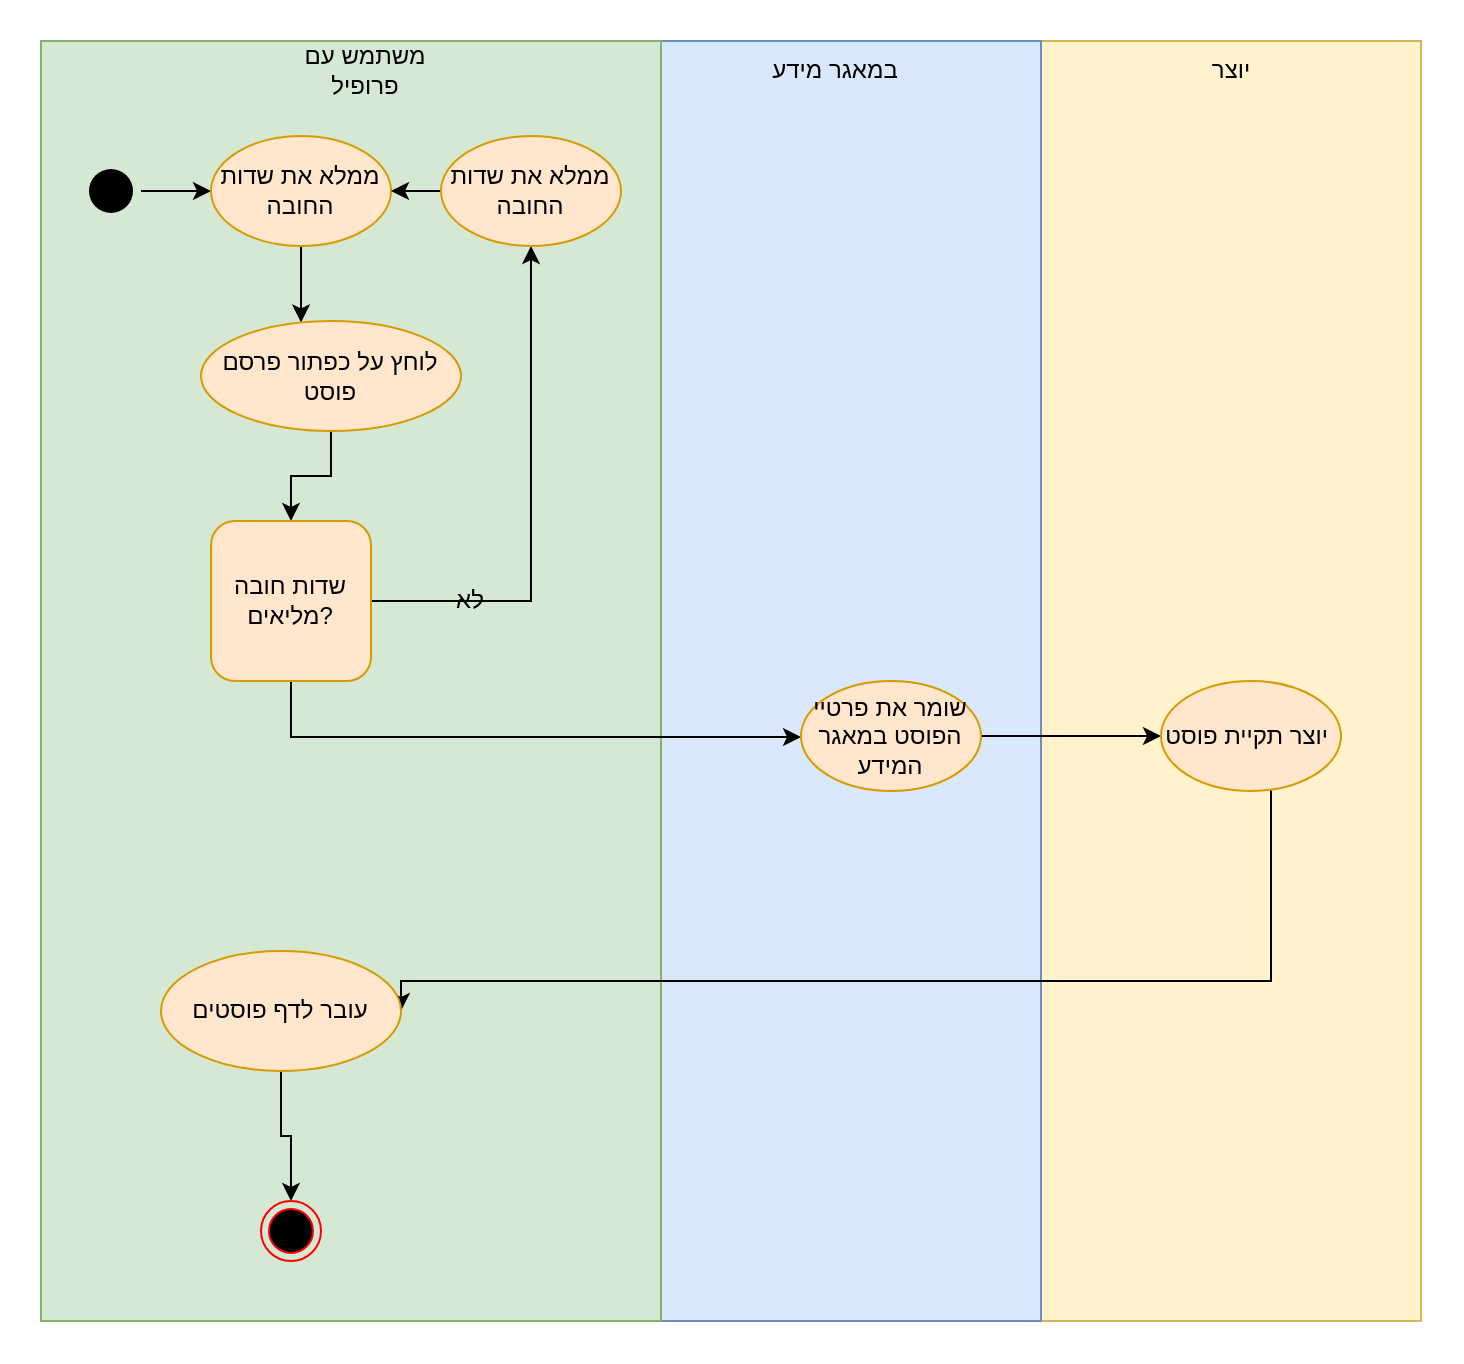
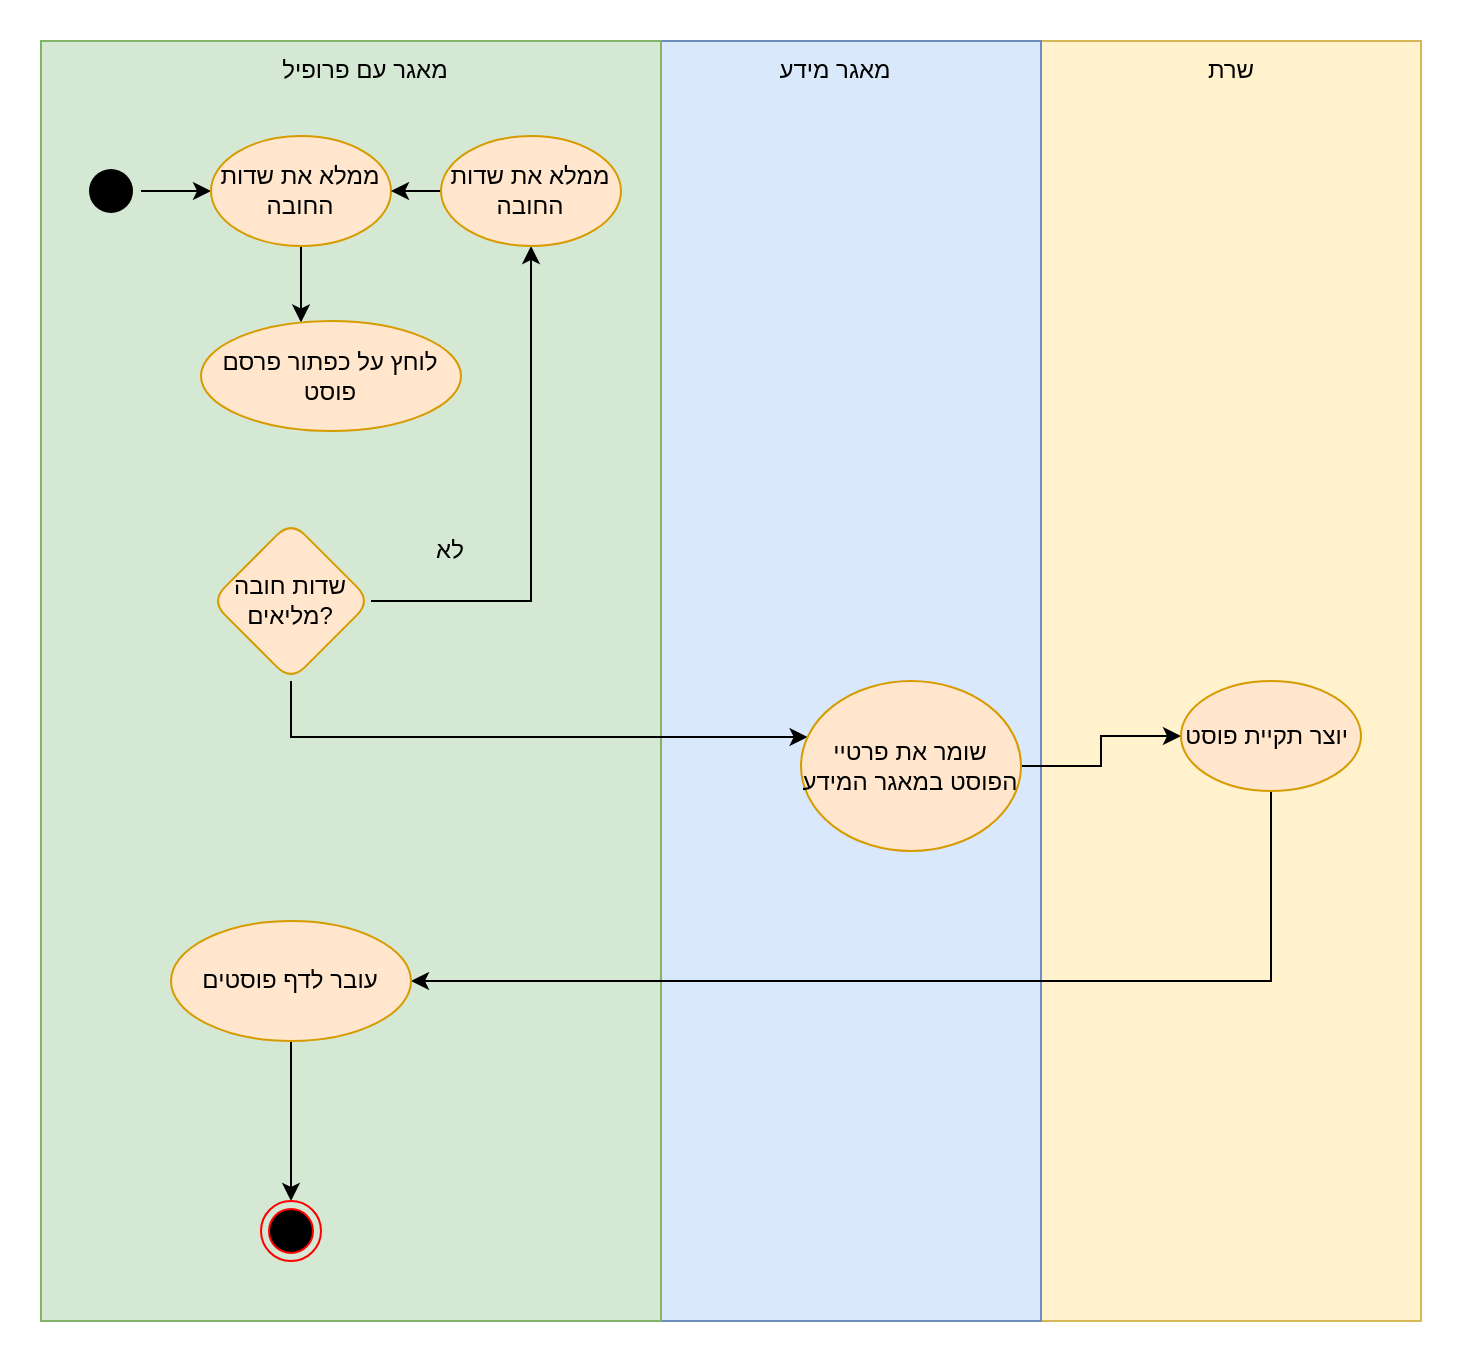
  <mxCell id="0" />
  <mxCell id="1" parent="0" />
  <mxCell id="2" value="" style="whiteSpace=wrap;html=1;fillColor=#fff2cc;strokeColor=#d6b656;" parent="1" vertex="1"><mxGeometry x="520" y="20" width="190" height="640" as="geometry" /></mxCell>
  <mxCell id="3" value="" style="whiteSpace=wrap;html=1;fillColor=#dae8fc;strokeColor=#6c8ebf;" parent="1" vertex="1"><mxGeometry x="330" y="20" width="190" height="640" as="geometry" /></mxCell>
  <mxCell id="4" value="" style="whiteSpace=wrap;html=1;fillColor=#d5e8d4;strokeColor=#82b366;" parent="1" vertex="1"><mxGeometry x="20" y="20" width="310" height="640" as="geometry" /></mxCell>
  <mxCell id="5" style="edgeStyle=orthogonalEdgeStyle;rounded=0;orthogonalLoop=1;jettySize=auto;html=1;" parent="1" source="6" target="8" edge="1"><mxGeometry relative="1" as="geometry" /></mxCell>
  <mxCell id="6" value="" style="ellipse;html=1;shape=endState;fillColor=#000000;strokeColor=none;" parent="1" vertex="1"><mxGeometry x="40" y="80" width="30" height="30" as="geometry" /></mxCell>
  <mxCell id="7" value="" style="edgeStyle=orthogonalEdgeStyle;rounded=0;orthogonalLoop=1;jettySize=auto;html=1;" parent="1" source="8" target="10" edge="1"><mxGeometry relative="1" as="geometry"><mxPoint x="165" y="115" as="sourcePoint" /><mxPoint x="165" y="195" as="targetPoint" /><Array as="points"><mxPoint x="145" y="195" /><mxPoint x="135" y="195" /></Array></mxGeometry></mxCell>
  <mxCell id="8" value="ממלא את שדות החובה" style="ellipse;whiteSpace=wrap;html=1;rounded=1;fillColor=#ffe6cc;strokeColor=#d79b00;" parent="1" vertex="1"><mxGeometry x="105" y="67.5" width="90" height="55" as="geometry" /></mxCell>
- <mxCell id="9" value="" style="edgeStyle=orthogonalEdgeStyle;rounded=0;orthogonalLoop=1;jettySize=auto;html=1;" parent="1" source="10" target="13" edge="1"><mxGeometry relative="1" as="geometry" /></mxCell>
  <mxCell id="10" value="לוחץ על כפתור פרסם פוסט" style="ellipse;whiteSpace=wrap;html=1;rounded=1;fillColor=#ffe6cc;strokeColor=#d79b00;" parent="1" vertex="1"><mxGeometry x="100" y="160" width="130" height="55" as="geometry" /></mxCell>
  <mxCell id="11" style="edgeStyle=orthogonalEdgeStyle;rounded=0;orthogonalLoop=1;jettySize=auto;html=1;" parent="1" source="13" target="15" edge="1"><mxGeometry relative="1" as="geometry" /></mxCell>
  <mxCell id="12" style="edgeStyle=orthogonalEdgeStyle;rounded=0;orthogonalLoop=1;jettySize=auto;html=1;" parent="1" source="13" target="17" edge="1"><mxGeometry relative="1" as="geometry"><Array as="points"><mxPoint x="145" y="368" /></Array></mxGeometry></mxCell>
- <mxCell id="13" value="שדות חובה מליאים?" style="whiteSpace=wrap;html=1;fillColor=#ffe6cc;strokeColor=#d79b00;rounded=1;" parent="1" vertex="1"><mxGeometry x="105" y="260" width="80" height="80" as="geometry" /></mxCell>
+ <mxCell id="13" value="שדות חובה מליאים?" style="rhombus;whiteSpace=wrap;html=1;rounded=1;fillColor=#ffe6cc;strokeColor=#d79b00;" parent="1" vertex="1"><mxGeometry x="105" y="260" width="80" height="80" as="geometry" /></mxCell>
  <mxCell id="14" style="edgeStyle=orthogonalEdgeStyle;rounded=0;orthogonalLoop=1;jettySize=auto;html=1;" parent="1" source="15" target="8" edge="1"><mxGeometry relative="1" as="geometry" /></mxCell>
  <mxCell id="15" value="ממלא את שדות החובה" style="ellipse;whiteSpace=wrap;html=1;rounded=1;fillColor=#ffe6cc;strokeColor=#d79b00;" parent="1" vertex="1"><mxGeometry x="220" y="67.5" width="90" height="55" as="geometry" /></mxCell>
  <mxCell id="16" style="edgeStyle=orthogonalEdgeStyle;rounded=0;orthogonalLoop=1;jettySize=auto;html=1;" parent="1" source="17" target="19" edge="1"><mxGeometry relative="1" as="geometry" /></mxCell>
- <mxCell id="17" value="שומר את פרטיי הפוסט במאגר המידע" style="ellipse;whiteSpace=wrap;html=1;rounded=1;fillColor=#ffe6cc;strokeColor=#d79b00;" parent="1" vertex="1"><mxGeometry x="400" y="340" width="90" height="55" as="geometry" /></mxCell>
+ <mxCell id="17" value="שומר את פרטיי הפוסט במאגר המידע" style="ellipse;whiteSpace=wrap;html=1;rounded=1;fillColor=#ffe6cc;strokeColor=#d79b00;" parent="1" vertex="1"><mxGeometry x="400" y="340" width="110" height="85" as="geometry" /></mxCell>
  <mxCell id="18" style="edgeStyle=orthogonalEdgeStyle;rounded=0;orthogonalLoop=1;jettySize=auto;html=1;entryX=1;entryY=0.5;entryDx=0;entryDy=0;" parent="1" source="19" target="21" edge="1"><mxGeometry relative="1" as="geometry"><Array as="points"><mxPoint x="635" y="490" /></Array></mxGeometry></mxCell>
- <mxCell id="19" value="יוצר תקיית פוסט&amp;nbsp;" style="ellipse;whiteSpace=wrap;html=1;rounded=1;fillColor=#ffe6cc;strokeColor=#d79b00;" parent="1" vertex="1"><mxGeometry x="580" y="340" width="90" height="55" as="geometry" /></mxCell>
+ <mxCell id="19" value="יוצר תקיית פוסט&amp;nbsp;" style="ellipse;whiteSpace=wrap;html=1;rounded=1;fillColor=#ffe6cc;strokeColor=#d79b00;" parent="1" vertex="1"><mxGeometry x="590" y="340" width="90" height="55" as="geometry" /></mxCell>
  <mxCell id="20" style="edgeStyle=orthogonalEdgeStyle;rounded=0;orthogonalLoop=1;jettySize=auto;html=1;" parent="1" source="21" target="22" edge="1"><mxGeometry relative="1" as="geometry" /></mxCell>
- <mxCell id="21" value="עובר לדף פוסטים" style="ellipse;whiteSpace=wrap;html=1;fillColor=#ffe6cc;strokeColor=#d79b00;rounded=1;" parent="1" vertex="1"><mxGeometry x="80" y="475" width="120" height="60" as="geometry" /></mxCell>
+ <mxCell id="21" value="עובר לדף פוסטים" style="ellipse;whiteSpace=wrap;html=1;fillColor=#ffe6cc;strokeColor=#d79b00;rounded=1;" parent="1" vertex="1"><mxGeometry x="85" y="460" width="120" height="60" as="geometry" /></mxCell>
  <mxCell id="22" value="" style="ellipse;html=1;shape=endState;fillColor=#000000;strokeColor=#ff0000;rounded=1;" parent="1" vertex="1"><mxGeometry x="130" y="600" width="30" height="30" as="geometry" /></mxCell>
- <mxCell id="23" value="לא" style="text;html=1;strokeColor=none;fillColor=none;align=center;verticalAlign=middle;whiteSpace=wrap;rounded=0;" parent="1" vertex="1"><mxGeometry x="205" y="285" width="60" height="30" as="geometry" /></mxCell>
- <mxCell id="24" value="משתמש עם פרופיל" style="text;html=1;strokeColor=none;fillColor=none;align=center;verticalAlign=middle;whiteSpace=wrap;rounded=0;" parent="1" vertex="1"><mxGeometry x="135" y="20" width="95" height="30" as="geometry" /></mxCell>
- <mxCell id="25" value="במאגר מידע" style="text;html=1;strokeColor=none;fillColor=none;align=center;verticalAlign=middle;whiteSpace=wrap;rounded=0;" parent="1" vertex="1"><mxGeometry x="370" y="20" width="95" height="30" as="geometry" /></mxCell>
- <mxCell id="26" value="יוצר" style="text;html=1;strokeColor=none;fillColor=none;align=center;verticalAlign=middle;whiteSpace=wrap;rounded=0;" parent="1" vertex="1"><mxGeometry x="567.5" y="20" width="95" height="30" as="geometry" /></mxCell>
+ <mxCell id="23" value="לא" style="text;html=1;strokeColor=none;fillColor=none;align=center;verticalAlign=middle;whiteSpace=wrap;rounded=0;" parent="1" vertex="1"><mxGeometry x="195" y="260" width="60" height="30" as="geometry" /></mxCell>
+ <mxCell id="24" value="מאגר עם פרופיל" style="text;html=1;strokeColor=none;fillColor=none;align=center;verticalAlign=middle;whiteSpace=wrap;rounded=0;" parent="1" vertex="1"><mxGeometry x="135" y="20" width="95" height="30" as="geometry" /></mxCell>
+ <mxCell id="25" value="מאגר מידע" style="text;html=1;strokeColor=none;fillColor=none;align=center;verticalAlign=middle;whiteSpace=wrap;rounded=0;" parent="1" vertex="1"><mxGeometry x="370" y="20" width="95" height="30" as="geometry" /></mxCell>
+ <mxCell id="26" value="שרת" style="text;html=1;strokeColor=none;fillColor=none;align=center;verticalAlign=middle;whiteSpace=wrap;rounded=0;" parent="1" vertex="1"><mxGeometry x="567.5" y="20" width="95" height="30" as="geometry" /></mxCell>
